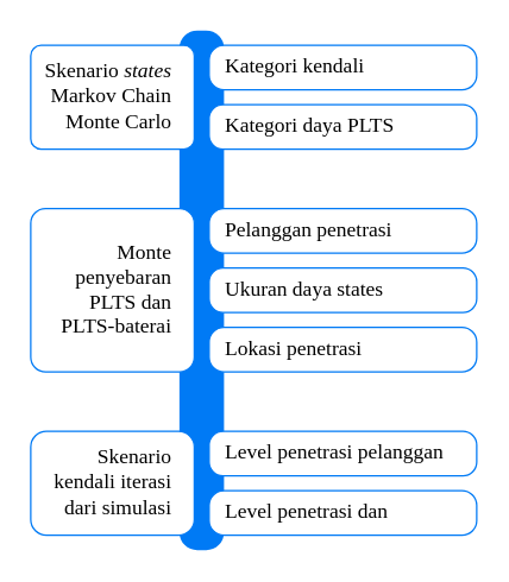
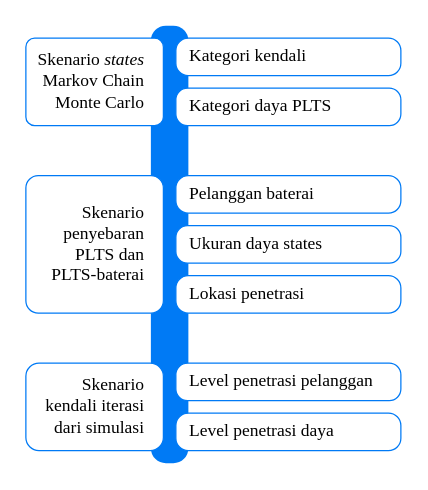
  <mxCell id="0" />
  <mxCell id="1" parent="0" />
  <mxCell id="2" value="" style="rounded=1;whiteSpace=wrap;html=1;strokeColor=none;fillColor=#007AF5;fontFamily=Times New Roman;fontSize=14;arcSize=40;" vertex="1" parent="1"><mxGeometry x="120" y="20" width="30" height="350" as="geometry" /></mxCell>
  <mxCell id="3" value="&lt;span style=&quot;white-space: normal&quot;&gt;Skenario&amp;nbsp;&lt;/span&gt;&lt;i style=&quot;white-space: normal&quot;&gt;states&lt;br&gt;&lt;/i&gt;&lt;span style=&quot;white-space: normal&quot;&gt;Markov&amp;nbsp;&lt;/span&gt;&lt;span style=&quot;white-space: normal&quot;&gt;Chain Monte Carlo&lt;/span&gt;" style="rounded=1;whiteSpace=wrap;html=1;strokeColor=#007AF5;strokeWidth=1;fillColor=#ffffff;fontFamily=Times New Roman;fontSize=14;align=right;spacing=15;arcSize=10;" vertex="1" parent="1"><mxGeometry x="20" y="30" width="110" height="70" as="geometry" /></mxCell>
- <mxCell id="4" value="Monte penyebaran&lt;br&gt;PLTS dan&lt;br&gt;PLTS-baterai" style="rounded=1;whiteSpace=wrap;html=1;strokeColor=#007AF5;strokeWidth=1;fillColor=#ffffff;fontFamily=Times New Roman;fontSize=14;arcSize=9;align=right;spacing=15;" vertex="1" parent="1"><mxGeometry x="20" y="140" width="110" height="110" as="geometry" /></mxCell>
+ <mxCell id="4" value="Skenario penyebaran&lt;br&gt;PLTS dan&lt;br&gt;PLTS-baterai" style="rounded=1;whiteSpace=wrap;html=1;strokeColor=#007AF5;strokeWidth=1;fillColor=#ffffff;fontFamily=Times New Roman;fontSize=14;arcSize=9;align=right;spacing=15;" vertex="1" parent="1"><mxGeometry x="20" y="140" width="110" height="110" as="geometry" /></mxCell>
  <mxCell id="5" value="Skenario&lt;br&gt;kendali iterasi&lt;br&gt;dari simulasi" style="rounded=1;whiteSpace=wrap;html=1;strokeColor=#007AF5;strokeWidth=1;fillColor=#ffffff;fontFamily=Times New Roman;fontSize=14;align=right;spacing=15;" vertex="1" parent="1"><mxGeometry x="20" y="290" width="110" height="70" as="geometry" /></mxCell>
  <mxCell id="6" value="Kategori kendali" style="rounded=1;whiteSpace=wrap;html=1;strokeColor=#007AF5;strokeWidth=1;fillColor=#ffffff;fontFamily=Times New Roman;fontSize=14;arcSize=33;align=left;spacing=11;" vertex="1" parent="1"><mxGeometry x="140" y="30" width="180" height="30" as="geometry" /></mxCell>
  <mxCell id="7" value="Kategori daya PLTS" style="rounded=1;whiteSpace=wrap;html=1;strokeColor=#007AF5;strokeWidth=1;fillColor=#ffffff;fontFamily=Times New Roman;fontSize=14;arcSize=31;align=left;spacing=11;" vertex="1" parent="1"><mxGeometry x="140" y="70" width="180" height="30" as="geometry" /></mxCell>
  <mxCell id="8" value="Ukuran daya states" style="rounded=1;whiteSpace=wrap;html=1;strokeColor=#007AF5;strokeWidth=1;fillColor=#ffffff;fontFamily=Times New Roman;fontSize=14;arcSize=31;align=left;spacing=11;" vertex="1" parent="1"><mxGeometry x="140" y="180" width="180" height="30" as="geometry" /></mxCell>
- <mxCell id="9" value="Pelanggan penetrasi" style="rounded=1;whiteSpace=wrap;html=1;strokeColor=#007AF5;strokeWidth=1;fillColor=#ffffff;fontFamily=Times New Roman;fontSize=14;arcSize=33;align=left;spacing=11;" vertex="1" parent="1"><mxGeometry x="140" y="140" width="180" height="30" as="geometry" /></mxCell>
+ <mxCell id="9" value="Pelanggan baterai" style="rounded=1;whiteSpace=wrap;html=1;strokeColor=#007AF5;strokeWidth=1;fillColor=#ffffff;fontFamily=Times New Roman;fontSize=14;arcSize=33;align=left;spacing=11;" vertex="1" parent="1"><mxGeometry x="140" y="140" width="180" height="30" as="geometry" /></mxCell>
  <mxCell id="10" value="Lokasi penetrasi" style="rounded=1;whiteSpace=wrap;html=1;strokeColor=#007AF5;strokeWidth=1;fillColor=#ffffff;fontFamily=Times New Roman;fontSize=14;arcSize=33;align=left;spacing=11;" vertex="1" parent="1"><mxGeometry x="140" y="220" width="180" height="30" as="geometry" /></mxCell>
  <mxCell id="11" value="Level penetrasi pelanggan" style="rounded=1;whiteSpace=wrap;html=1;strokeColor=#007AF5;strokeWidth=1;fillColor=#ffffff;fontFamily=Times New Roman;fontSize=14;arcSize=31;align=left;spacing=11;" vertex="1" parent="1"><mxGeometry x="140" y="290" width="180" height="30" as="geometry" /></mxCell>
- <mxCell id="12" value="Level penetrasi dan" style="rounded=1;whiteSpace=wrap;html=1;strokeColor=#007AF5;strokeWidth=1;fillColor=#ffffff;fontFamily=Times New Roman;fontSize=14;arcSize=33;align=left;spacing=11;" vertex="1" parent="1"><mxGeometry x="140" y="330" width="180" height="30" as="geometry" /></mxCell>
+ <mxCell id="12" value="Level penetrasi daya" style="rounded=1;whiteSpace=wrap;html=1;strokeColor=#007AF5;strokeWidth=1;fillColor=#ffffff;fontFamily=Times New Roman;fontSize=14;arcSize=33;align=left;spacing=11;" vertex="1" parent="1"><mxGeometry x="140" y="330" width="180" height="30" as="geometry" /></mxCell>
